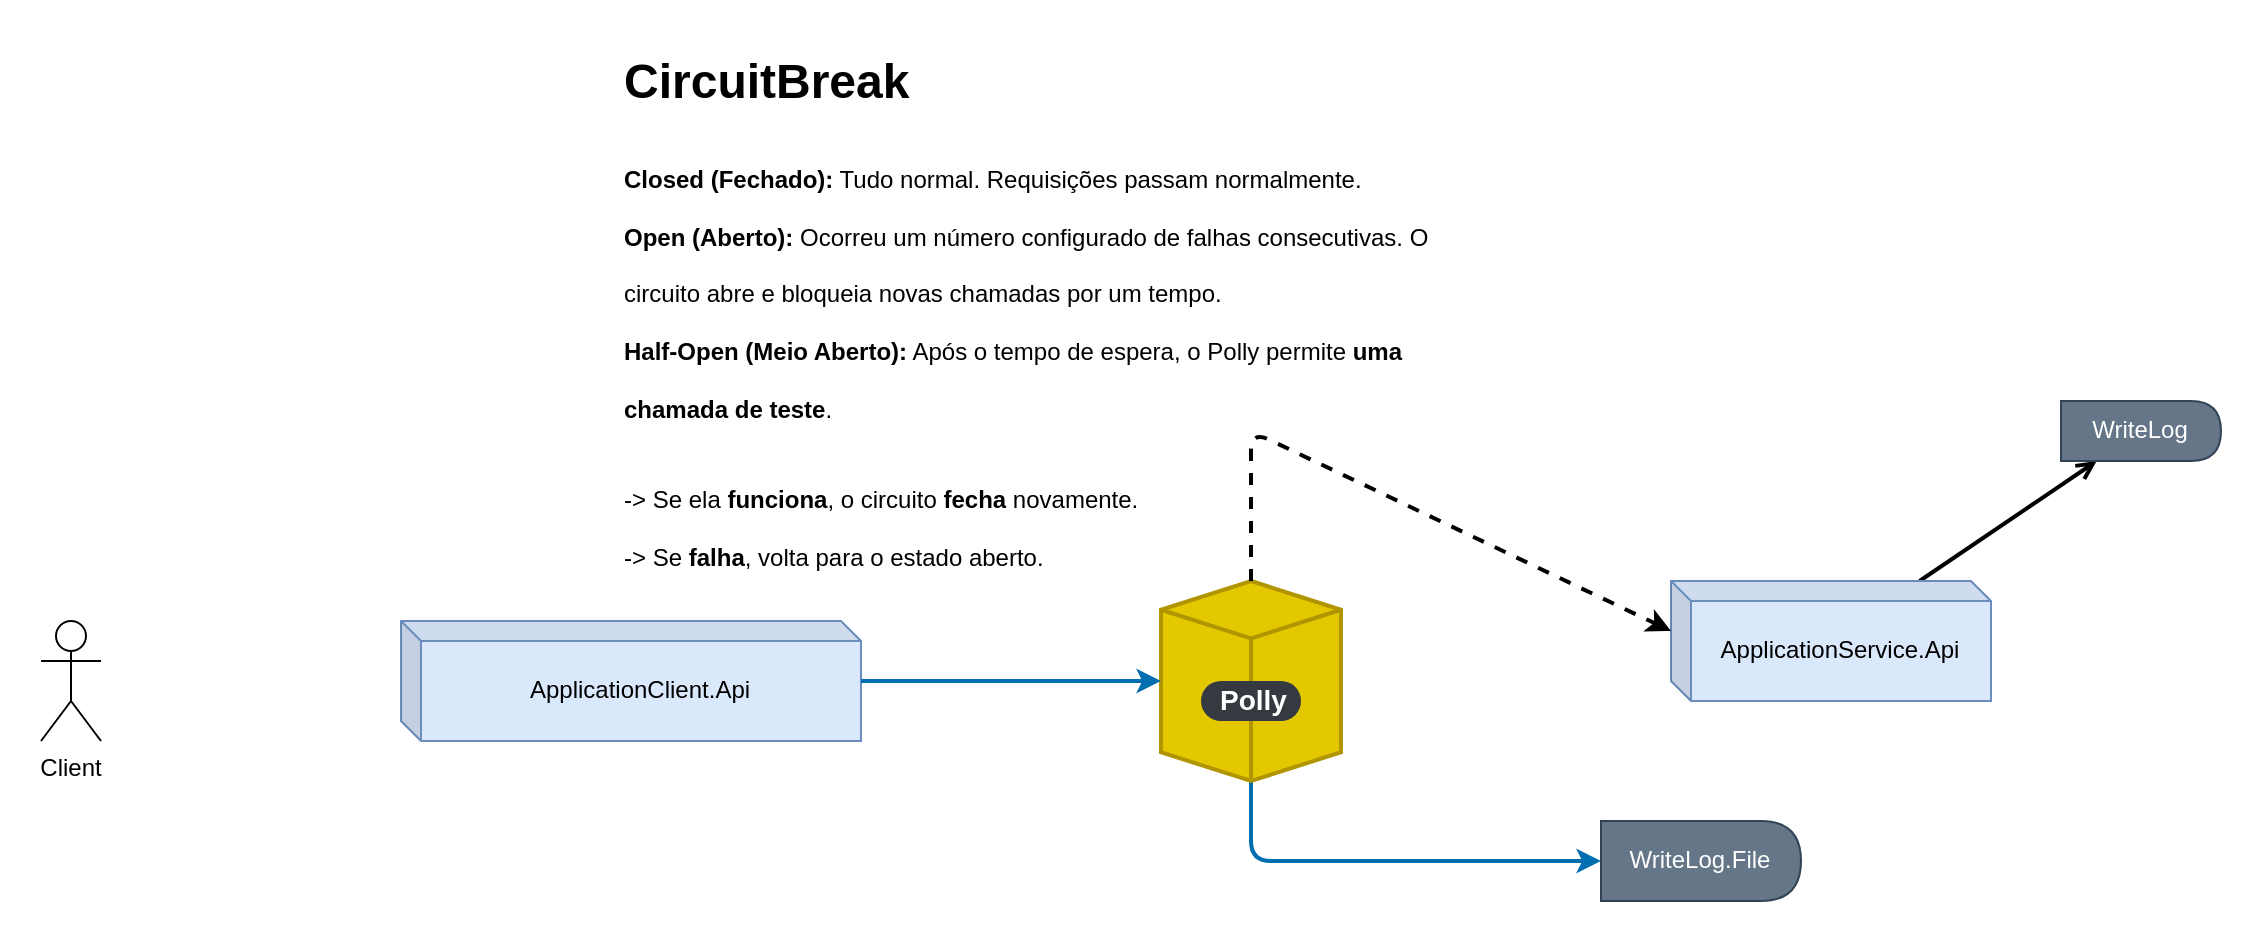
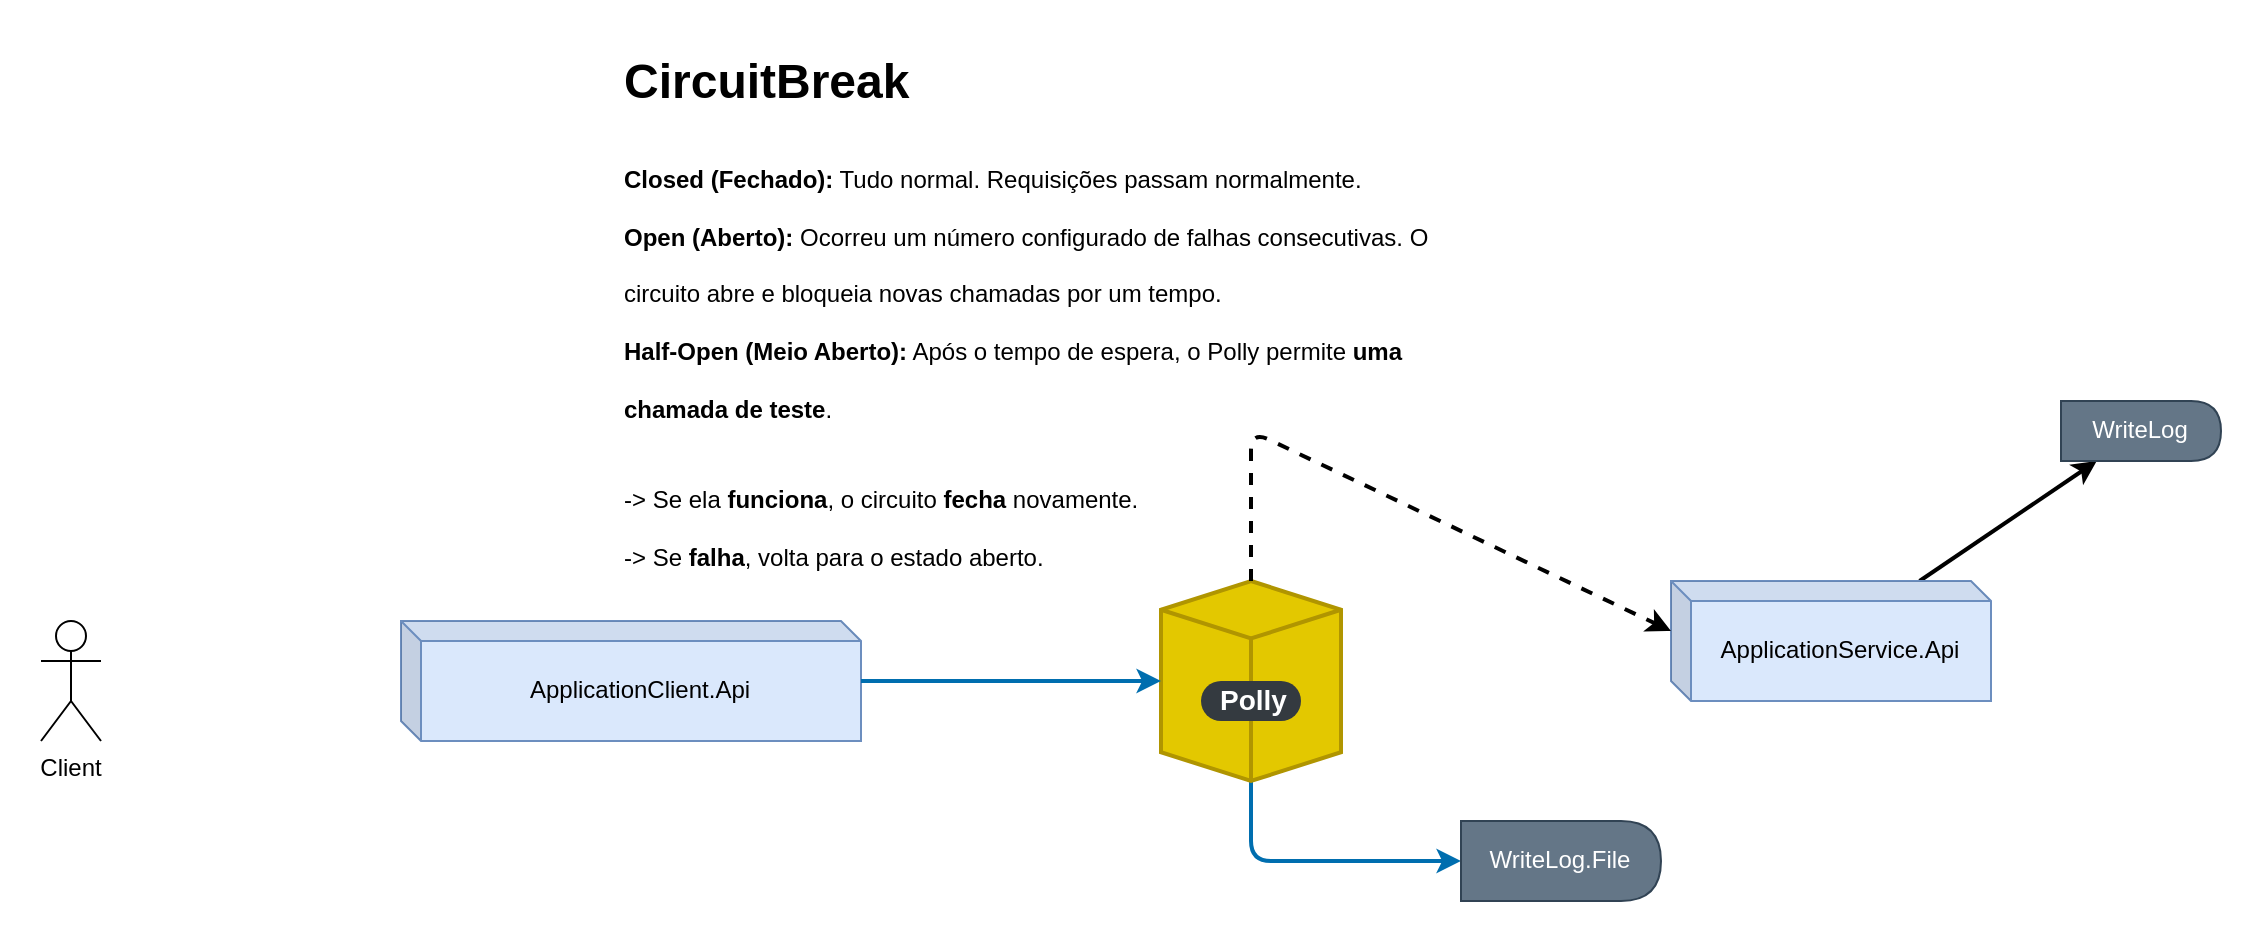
  <mxCell id="0" />
  <mxCell id="1" parent="0" />
  <mxCell id="2" value="ApplicationClient.Api" style="shape=cube;whiteSpace=wrap;html=1;boundedLbl=1;backgroundOutline=1;darkOpacity=0.05;darkOpacity2=0.1;size=10;fillColor=#dae8fc;strokeColor=#6c8ebf;" vertex="1" parent="1"><mxGeometry x="200" y="310" width="230" height="60" as="geometry" /></mxCell>
  <mxCell id="3" value="Client" style="shape=umlActor;verticalLabelPosition=bottom;verticalAlign=top;html=1;outlineConnect=0;" vertex="1" parent="1"><mxGeometry x="20" y="310" width="30" height="60" as="geometry" /></mxCell>
- <mxCell id="4" style="edgeStyle=none;html=1;strokeWidth=2;endArrow=open;" edge="1" parent="1" source="5" target="12"><mxGeometry relative="1" as="geometry" /></mxCell>
+ <mxCell id="4" style="edgeStyle=none;html=1;strokeWidth=2;" edge="1" parent="1" source="5" target="12"><mxGeometry relative="1" as="geometry" /></mxCell>
  <mxCell id="5" value="ApplicationService.Api" style="shape=cube;whiteSpace=wrap;html=1;boundedLbl=1;backgroundOutline=1;darkOpacity=0.05;darkOpacity2=0.1;size=10;fillColor=#dae8fc;strokeColor=#6c8ebf;" vertex="1" parent="1"><mxGeometry x="835" y="290" width="160" height="60" as="geometry" /></mxCell>
  <mxCell id="6" style="edgeStyle=none;html=1;fillColor=#1ba1e2;strokeColor=#006EAF;strokeWidth=2;" edge="1" parent="1" source="7" target="13"><mxGeometry relative="1" as="geometry"><Array as="points"><mxPoint x="625" y="430" /></Array></mxGeometry></mxCell>
  <mxCell id="7" value="" style="html=1;whiteSpace=wrap;shape=isoCube2;backgroundOutline=1;isoAngle=10.085;fillColor=#e3c800;fontColor=#000000;strokeColor=#B09500;strokeWidth=2;" vertex="1" parent="1"><mxGeometry x="580" y="290" width="90" height="100" as="geometry" /></mxCell>
  <mxCell id="8" style="edgeStyle=none;html=1;entryX=0;entryY=0.5;entryDx=0;entryDy=0;entryPerimeter=0;fillColor=#1ba1e2;strokeColor=#006EAF;strokeWidth=2;" edge="1" parent="1" source="2" target="7"><mxGeometry relative="1" as="geometry" /></mxCell>
  <mxCell id="9" style="edgeStyle=none;html=1;entryX=0;entryY=0;entryDx=0;entryDy=25;entryPerimeter=0;strokeWidth=2;dashed=1;" edge="1" parent="1" source="7" target="5"><mxGeometry relative="1" as="geometry"><Array as="points"><mxPoint x="625" y="215" /></Array></mxGeometry></mxCell>
  <mxCell id="10" value="Polly" style="rounded=1;whiteSpace=wrap;html=1;arcSize=50;strokeColor=none;strokeWidth=1;fillColor=#343A40;fontColor=#ffffff;whiteSpace=wrap;align=left;verticalAlign=middle;spacingLeft=0;fontStyle=1;fontSize=14;spacing=10;" vertex="1" parent="1"><mxGeometry x="600" y="340" width="50" height="20" as="geometry" /></mxCell>
  <mxCell id="11" value="&lt;h1 style=&quot;margin-top: 0px;&quot;&gt;CircuitBreak&lt;/h1&gt;&lt;h1 style=&quot;margin-top: 0px;&quot;&gt;&lt;strong style=&quot;background-color: transparent; font-size: 12px;&quot; data-end=&quot;694&quot; data-start=&quot;673&quot;&gt;Closed (Fechado):&lt;/strong&gt;&lt;span style=&quot;background-color: transparent; font-size: 12px;&quot;&gt;&lt;span style=&quot;font-weight: normal;&quot;&gt; Tudo normal. Requisições passam normalmente.&lt;/span&gt;&lt;span style=&quot;font-weight: 400;&quot;&gt;&lt;br&gt;&lt;/span&gt;&lt;/span&gt;&lt;strong style=&quot;background-color: transparent; font-size: 12px;&quot; data-end=&quot;761&quot; data-start=&quot;743&quot;&gt;Open (Aberto):&lt;/strong&gt;&lt;span style=&quot;background-color: transparent; font-size: 12px;&quot;&gt;&lt;span style=&quot;font-weight: normal;&quot;&gt; Ocorreu um número configurado de falhas consecutivas. O circuito abre e bloqueia novas chamadas por um tempo.&lt;/span&gt;&lt;span style=&quot;font-weight: 400;&quot;&gt;&lt;br&gt;&lt;/span&gt;&lt;/span&gt;&lt;strong style=&quot;background-color: transparent; font-size: 12px;&quot; data-end=&quot;903&quot; data-start=&quot;875&quot;&gt;Half-Open (Meio Aberto):&lt;/strong&gt;&lt;span style=&quot;background-color: transparent; font-size: 12px; font-weight: normal;&quot;&gt; Após o tempo de espera, o Polly permite &lt;/span&gt;&lt;strong style=&quot;background-color: transparent; font-size: 12px;&quot; data-end=&quot;968&quot; data-start=&quot;944&quot;&gt;uma chamada de teste&lt;/strong&gt;&lt;span style=&quot;background-color: transparent; font-size: 12px; font-weight: normal;&quot;&gt;.&lt;/span&gt;&lt;/h1&gt;&lt;h1 style=&quot;margin-top: 0px;&quot;&gt;&lt;span style=&quot;background-color: transparent; font-size: 12px; font-weight: normal;&quot;&gt;-&amp;gt; Se ela &lt;/span&gt;&lt;strong style=&quot;background-color: transparent; font-size: 12px;&quot; data-end=&quot;996&quot; data-start=&quot;984&quot;&gt;funciona&lt;/strong&gt;&lt;span style=&quot;background-color: transparent; font-size: 12px; font-weight: normal;&quot;&gt;, o circuito &lt;/span&gt;&lt;strong style=&quot;background-color: transparent; font-size: 12px;&quot; data-end=&quot;1018&quot; data-start=&quot;1009&quot;&gt;fecha&lt;/strong&gt;&lt;span style=&quot;background-color: transparent; font-size: 12px; font-weight: normal;&quot;&gt; novamente.&lt;br&gt;&lt;/span&gt;&lt;span style=&quot;background-color: transparent; font-size: 12px; font-weight: normal;&quot;&gt;-&amp;gt; Se &lt;/span&gt;&lt;strong style=&quot;background-color: transparent; font-size: 12px;&quot; data-end=&quot;1049&quot; data-start=&quot;1040&quot;&gt;falha&lt;/strong&gt;&lt;span style=&quot;background-color: transparent; font-size: 12px; font-weight: normal;&quot;&gt;, volta para o estado aberto.&lt;/span&gt;&lt;/h1&gt;" style="text;html=1;whiteSpace=wrap;overflow=hidden;rounded=0;" vertex="1" parent="1"><mxGeometry x="310" y="20" width="445" height="270" as="geometry" /></mxCell>
  <mxCell id="12" value="WriteLog" style="shape=display;whiteSpace=wrap;html=1;size=0;fillColor=#647687;fontColor=#ffffff;strokeColor=#314354;" vertex="1" parent="1"><mxGeometry x="1030" y="200" width="80" height="30" as="geometry" /></mxCell>
- <mxCell id="13" value="WriteLog.File" style="shape=display;whiteSpace=wrap;html=1;size=0;fillColor=#647687;fontColor=#ffffff;strokeColor=#314354;" vertex="1" parent="1"><mxGeometry x="800" y="410" width="100" height="40" as="geometry" /></mxCell>
+ <mxCell id="13" value="WriteLog.File" style="shape=display;whiteSpace=wrap;html=1;size=0;fillColor=#647687;fontColor=#ffffff;strokeColor=#314354;" vertex="1" parent="1"><mxGeometry x="730" y="410" width="100" height="40" as="geometry" /></mxCell>
